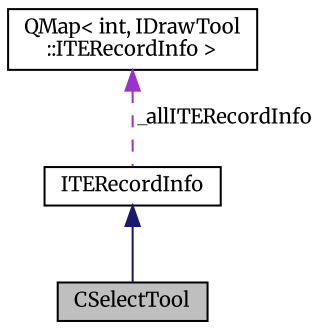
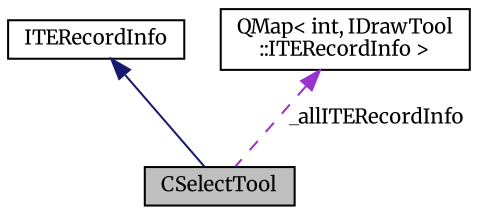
  digraph {
    fontname=Merriweather
    node [color=black fillcolor=white fontname=Merriweather fontsize=10 shape=record style=filled]
    edge [dir=back fontname=Merriweather fontsize=10 labelfontname=Helvetica labelfontsize=10]
    n1 [fillcolor=grey75 fontcolor=black height=0.2 label=CSelectTool width=0.4]
    n2 [height=0.2 label=ITERecordInfo width=0.4]
    n3 [height=0.2 label="QMap\< int, IDrawTool\l::ITERecordInfo \>" width=0.4]
    n2 -> n1 [color=midnightblue style=solid]
-   n3 -> n2 [color=darkorchid3 label=" _allITERecordInfo" style=dashed]
+   n3 -> n1 [color=darkorchid3 label=" _allITERecordInfo" style=dashed]
  }
